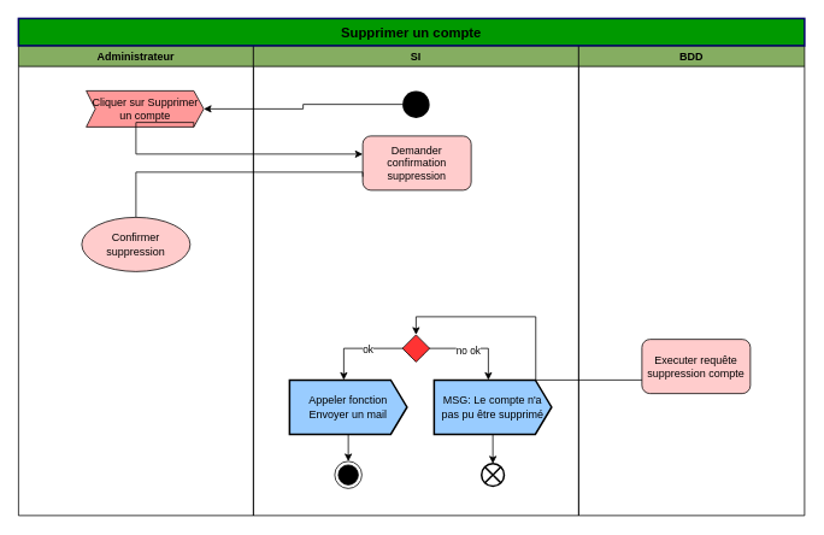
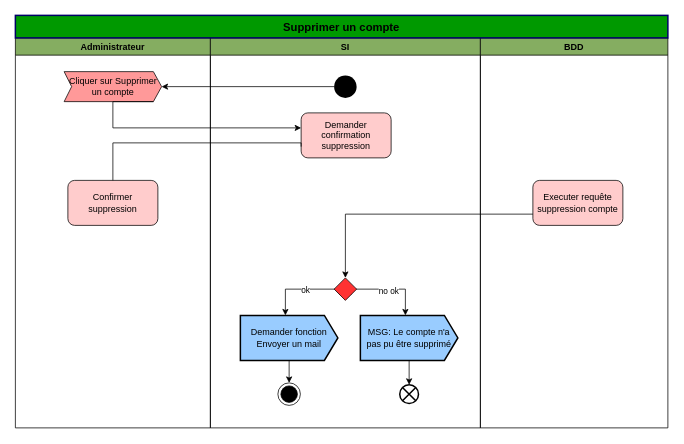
  <mxCell id="0" />
  <mxCell id="1" parent="0" />
  <mxCell id="2" value="Administrateur" style="swimlane;fillColor=#85AD61;startSize=23;" parent="1" vertex="1"><mxGeometry x="20" y="50" width="260" height="520" as="geometry" /></mxCell>
- <mxCell id="3" value="&lt;br&gt;Cliquer sur Supprimer&lt;br&gt;un compte&lt;br&gt;&amp;nbsp;" style="html=1;shadow=0;dashed=0;align=center;verticalAlign=middle;shape=mxgraph.arrows2.arrow;dy=0;dx=11;notch=10;fillColor=#FF9999;" parent="2" vertex="1"><mxGeometry x="75" y="50" width="130" height="40" as="geometry" /></mxCell>
- <mxCell id="4" value="Confirmer suppression" style="ellipse;whiteSpace=wrap;html=1;fillColor=#FFCCCC;" parent="2" vertex="1"><mxGeometry x="70" y="190" width="120" height="60" as="geometry" /></mxCell>
+ <mxCell id="3" value="&lt;br&gt;Cliquer sur Supprimer&lt;br&gt;un compte&lt;br&gt;&amp;nbsp;" style="html=1;shadow=0;dashed=0;align=center;verticalAlign=middle;shape=mxgraph.arrows2.arrow;dy=0;dx=11;notch=10;fillColor=#FF9999;" parent="2" vertex="1"><mxGeometry x="65" y="45" width="130" height="40" as="geometry" /></mxCell>
+ <mxCell id="4" value="Confirmer suppression" style="rounded=1;whiteSpace=wrap;html=1;fillColor=#FFCCCC;" parent="2" vertex="1"><mxGeometry x="70" y="190" width="120" height="60" as="geometry" /></mxCell>
  <mxCell id="5" value="SI" style="swimlane;strokeColor=#000000;fillColor=#85AD61;" parent="1" vertex="1"><mxGeometry x="280" y="50" width="360" height="520" as="geometry" /></mxCell>
  <mxCell id="6" value="" style="ellipse;fillColor=#000000;strokeColor=none;" parent="5" vertex="1"><mxGeometry x="165" y="50" width="30" height="30" as="geometry" /></mxCell>
  <mxCell id="7" value="Demander confirmation suppression" style="rounded=1;whiteSpace=wrap;html=1;fillColor=#FFCCCC;" parent="5" vertex="1"><mxGeometry x="121" y="100" width="120" height="60" as="geometry" /></mxCell>
  <mxCell id="8" style="edgeStyle=orthogonalEdgeStyle;rounded=0;orthogonalLoop=1;jettySize=auto;html=1;exitX=0;exitY=1;exitDx=0;exitDy=0;" parent="5" source="12" edge="1"><mxGeometry relative="1" as="geometry"><Array as="points"><mxPoint x="173" y="335" /><mxPoint x="100" y="335" /></Array><mxPoint x="100" y="370" as="targetPoint" /></mxGeometry></mxCell>
  <mxCell id="9" value="ok" style="edgeLabel;html=1;align=center;verticalAlign=middle;resizable=0;points=[];" vertex="1" connectable="0" parent="8"><mxGeometry x="-0.061" relative="1" as="geometry"><mxPoint as="offset" /></mxGeometry></mxCell>
  <mxCell id="10" style="edgeStyle=orthogonalEdgeStyle;rounded=0;orthogonalLoop=1;jettySize=auto;html=1;exitX=1;exitY=1;exitDx=0;exitDy=0;entryX=0.5;entryY=0;entryDx=0;entryDy=0;" parent="5" source="12" edge="1"><mxGeometry relative="1" as="geometry"><Array as="points"><mxPoint x="188" y="335" /><mxPoint x="260" y="335" /></Array><mxPoint x="260" y="370" as="targetPoint" /></mxGeometry></mxCell>
  <mxCell id="11" value="no ok" style="edgeLabel;html=1;align=center;verticalAlign=middle;resizable=0;points=[];" vertex="1" connectable="0" parent="10"><mxGeometry x="-0.009" y="-2" relative="1" as="geometry"><mxPoint as="offset" /></mxGeometry></mxCell>
  <mxCell id="12" value="" style="rhombus;fillColor=#FF3333;" parent="5" vertex="1"><mxGeometry x="165" y="320" width="30" height="30" as="geometry" /></mxCell>
  <mxCell id="13" value="" style="ellipse;html=1;shape=endState;fillColor=#000000;strokeColor=#000000;" parent="5" vertex="1"><mxGeometry x="90" y="460" width="30" height="30" as="geometry" /></mxCell>
  <mxCell id="14" style="edgeStyle=orthogonalEdgeStyle;rounded=0;orthogonalLoop=1;jettySize=auto;html=1;exitX=0.5;exitY=1;exitDx=0;exitDy=0;exitPerimeter=0;entryX=0.5;entryY=0;entryDx=0;entryDy=0;" parent="5" source="15" target="13" edge="1"><mxGeometry relative="1" as="geometry" /></mxCell>
- <mxCell id="15" value="Appeler fonction Envoyer un mail" style="html=1;shape=mxgraph.sysml.sendSigAct;strokeWidth=2;whiteSpace=wrap;align=center;fillColor=#99CCFF;" parent="5" vertex="1"><mxGeometry x="40" y="370" width="130" height="60" as="geometry" /></mxCell>
+ <mxCell id="15" value="Demander fonction Envoyer un mail" style="html=1;shape=mxgraph.sysml.sendSigAct;strokeWidth=2;whiteSpace=wrap;align=center;fillColor=#99CCFF;" parent="5" vertex="1"><mxGeometry x="40" y="370" width="130" height="60" as="geometry" /></mxCell>
  <mxCell id="16" style="edgeStyle=orthogonalEdgeStyle;rounded=0;orthogonalLoop=1;jettySize=auto;html=1;exitX=0.5;exitY=1;exitDx=0;exitDy=0;exitPerimeter=0;entryX=0.5;entryY=0;entryDx=0;entryDy=0;entryPerimeter=0;" parent="5" source="17" target="18" edge="1"><mxGeometry relative="1" as="geometry" /></mxCell>
  <mxCell id="17" value="&lt;span&gt;MSG: Le compte n'a pas pu être supprimé&lt;/span&gt;" style="html=1;shape=mxgraph.sysml.sendSigAct;strokeWidth=2;whiteSpace=wrap;align=center;fillColor=#99CCFF;" parent="5" vertex="1"><mxGeometry x="200" y="370" width="130" height="60" as="geometry" /></mxCell>
  <mxCell id="18" value="" style="html=1;shape=mxgraph.sysml.flowFinal;strokeWidth=2;verticalLabelPosition=bottom;verticalAlignment=top;" parent="5" vertex="1"><mxGeometry x="252.5" y="462.5" width="25" height="25" as="geometry" /></mxCell>
  <mxCell id="19" value="BDD" style="swimlane;fillColor=#85AD61;" parent="1" vertex="1"><mxGeometry x="640" y="50" width="250" height="520" as="geometry" /></mxCell>
- <mxCell id="20" value="Executer requête suppression compte" style="rounded=1;whiteSpace=wrap;html=1;fillColor=#FFCCCC;" parent="19" vertex="1"><mxGeometry x="70" y="325" width="120" height="60" as="geometry" /></mxCell>
+ <mxCell id="20" value="Executer requête suppression compte" style="rounded=1;whiteSpace=wrap;html=1;fillColor=#FFCCCC;" parent="19" vertex="1"><mxGeometry x="70" y="190" width="120" height="60" as="geometry" /></mxCell>
  <mxCell id="21" style="edgeStyle=orthogonalEdgeStyle;rounded=0;orthogonalLoop=1;jettySize=auto;html=1;exitX=0;exitY=0.5;exitDx=0;exitDy=0;entryX=1;entryY=0.5;entryDx=0;entryDy=0;entryPerimeter=0;" parent="1" source="6" target="3" edge="1"><mxGeometry relative="1" as="geometry" /></mxCell>
  <mxCell id="22" style="edgeStyle=orthogonalEdgeStyle;rounded=0;orthogonalLoop=1;jettySize=auto;html=1;exitX=0;exitY=0;exitDx=119;exitDy=40;exitPerimeter=0;" parent="1" source="3" edge="1"><mxGeometry relative="1" as="geometry"><mxPoint x="401" y="170" as="targetPoint" /><Array as="points"><mxPoint x="150" y="135" /><mxPoint x="150" y="170" /></Array></mxGeometry></mxCell>
  <mxCell id="23" style="edgeStyle=orthogonalEdgeStyle;rounded=0;orthogonalLoop=1;jettySize=auto;html=1;exitX=0;exitY=0.75;exitDx=0;exitDy=0;endArrow=none;" parent="1" source="7" target="4" edge="1"><mxGeometry relative="1" as="geometry"><Array as="points"><mxPoint x="401" y="190" /><mxPoint x="150" y="190" /></Array></mxGeometry></mxCell>
  <mxCell id="24" value="&lt;font style=&quot;font-size: 15px&quot;&gt;&lt;b&gt;Supprimer un compte&lt;/b&gt;&lt;/font&gt;" style="rounded=0;whiteSpace=wrap;html=1;fillColor=#009900;strokeWidth=2;strokeColor=#000066;" parent="1" vertex="1"><mxGeometry x="20" y="20" width="870" height="30" as="geometry" /></mxCell>
  <mxCell id="25" style="edgeStyle=orthogonalEdgeStyle;rounded=0;orthogonalLoop=1;jettySize=auto;html=1;exitX=0;exitY=0.75;exitDx=0;exitDy=0;entryX=0.5;entryY=0;entryDx=0;entryDy=0;" parent="1" source="20" target="12" edge="1"><mxGeometry relative="1" as="geometry"><mxPoint x="460" y="300" as="sourcePoint" /></mxGeometry></mxCell>
